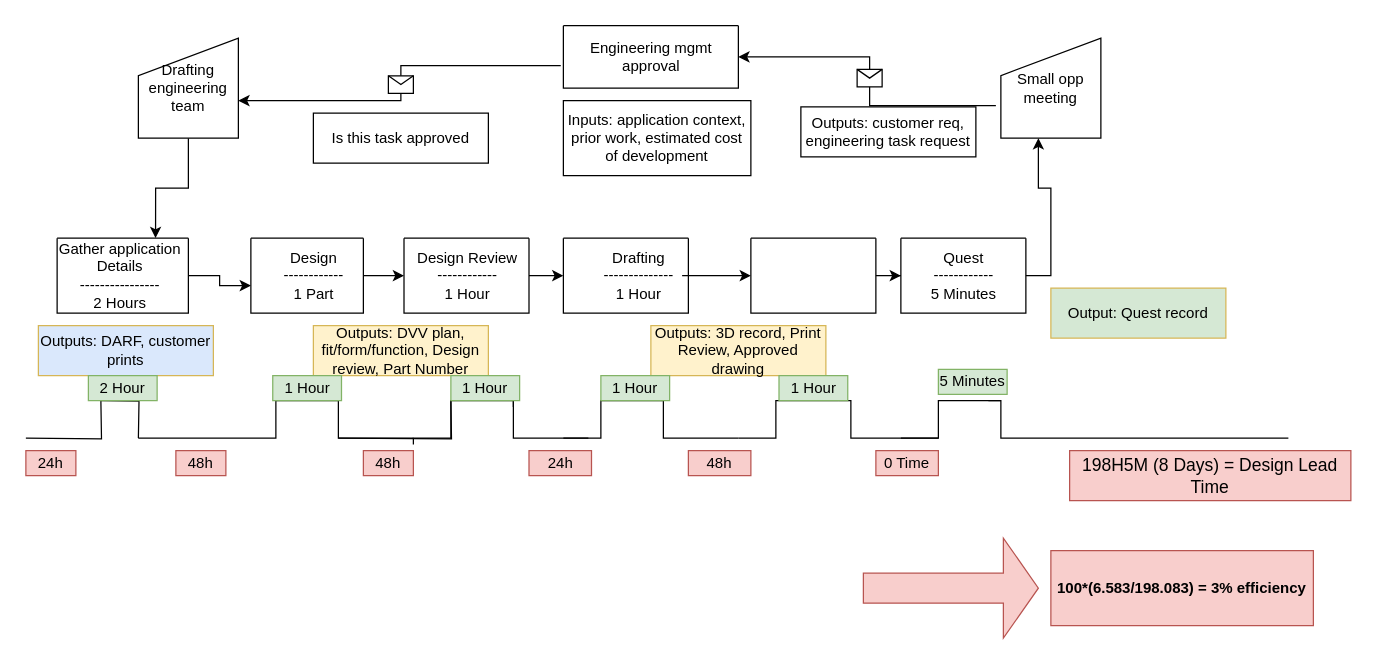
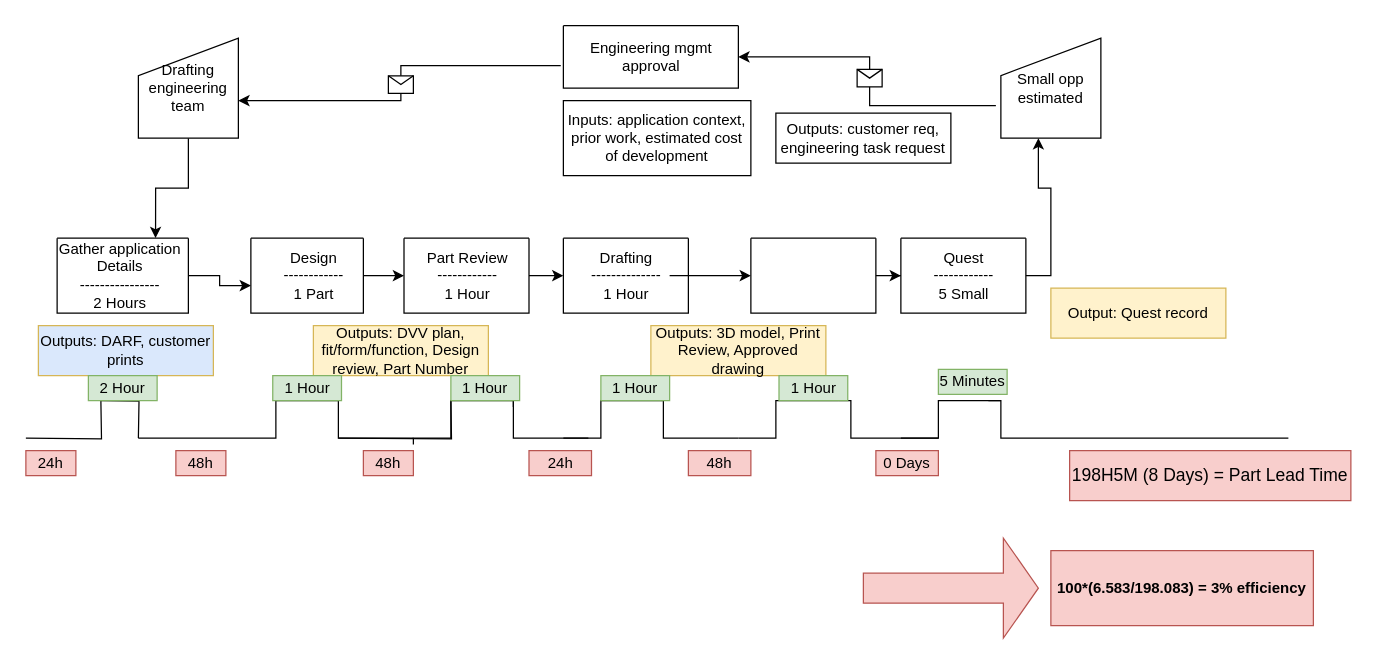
  <mxCell id="0" />
  <mxCell id="1" parent="0" />
- <mxCell id="2" value="Small opp meeting" style="shape=manualInput;whiteSpace=wrap;html=1;" vertex="1" parent="1"><mxGeometry x="800" y="30" width="80" height="80" as="geometry" /></mxCell>
+ <mxCell id="2" value="Small opp estimated" style="shape=manualInput;whiteSpace=wrap;html=1;" vertex="1" parent="1"><mxGeometry x="800" y="30" width="80" height="80" as="geometry" /></mxCell>
  <mxCell id="3" style="edgeStyle=orthogonalEdgeStyle;rounded=0;orthogonalLoop=1;jettySize=auto;html=1;entryX=0.75;entryY=0;entryDx=0;entryDy=0;" edge="1" parent="1" source="4" target="11"><mxGeometry relative="1" as="geometry" /></mxCell>
  <mxCell id="4" value="Drafting engineering team" style="shape=manualInput;whiteSpace=wrap;html=1;" vertex="1" parent="1"><mxGeometry x="110" y="30" width="80" height="80" as="geometry" /></mxCell>
  <mxCell id="5" value="" style="swimlane;startSize=0;" vertex="1" parent="1"><mxGeometry x="450" y="20" width="140" height="50" as="geometry" /></mxCell>
  <mxCell id="6" value="Engineering mgmt&lt;br&gt;approval" style="text;html=1;align=center;verticalAlign=middle;resizable=0;points=[];autosize=1;strokeColor=none;" vertex="1" parent="5"><mxGeometry x="15" y="10" width="110" height="30" as="geometry" /></mxCell>
  <mxCell id="7" value="" style="endArrow=classic;html=1;rounded=0;edgeStyle=orthogonalEdgeStyle;exitX=-0.05;exitY=0.675;exitDx=0;exitDy=0;exitPerimeter=0;entryX=1;entryY=0.5;entryDx=0;entryDy=0;" edge="1" parent="1" source="2" target="5"><mxGeometry relative="1" as="geometry"><mxPoint x="490" y="250" as="sourcePoint" /><mxPoint x="590" y="250" as="targetPoint" /></mxGeometry></mxCell>
  <mxCell id="8" value="" style="shape=message;html=1;outlineConnect=0;" vertex="1" parent="7"><mxGeometry width="20" height="14" relative="1" as="geometry"><mxPoint x="-10" y="-7" as="offset" /></mxGeometry></mxCell>
  <mxCell id="9" value="" style="endArrow=classic;html=1;rounded=0;edgeStyle=orthogonalEdgeStyle;exitX=-0.015;exitY=0.64;exitDx=0;exitDy=0;exitPerimeter=0;entryX=1;entryY=0.625;entryDx=0;entryDy=0;entryPerimeter=0;" edge="1" parent="1" source="5" target="4"><mxGeometry relative="1" as="geometry"><mxPoint x="806" y="94" as="sourcePoint" /><mxPoint x="590" y="55" as="targetPoint" /></mxGeometry></mxCell>
  <mxCell id="10" value="" style="shape=message;html=1;outlineConnect=0;" vertex="1" parent="9"><mxGeometry width="20" height="14" relative="1" as="geometry"><mxPoint x="-10" y="-7" as="offset" /></mxGeometry></mxCell>
  <mxCell id="11" value="" style="swimlane;startSize=0;" vertex="1" parent="1"><mxGeometry x="45" y="190" width="105" height="60" as="geometry" /></mxCell>
  <mxCell id="12" value="Gather application&lt;br&gt;Details&lt;br&gt;----------------&lt;br&gt;2 Hours" style="text;html=1;align=center;verticalAlign=middle;resizable=0;points=[];autosize=1;strokeColor=none;" vertex="1" parent="11"><mxGeometry x="-5" width="110" height="60" as="geometry" /></mxCell>
  <mxCell id="13" style="edgeStyle=orthogonalEdgeStyle;rounded=0;orthogonalLoop=1;jettySize=auto;html=1;" edge="1" parent="1" source="14" target="37"><mxGeometry relative="1" as="geometry" /></mxCell>
  <mxCell id="14" value="" style="swimlane;startSize=0;" vertex="1" parent="1"><mxGeometry x="200" y="190" width="90" height="60" as="geometry"><mxRectangle x="210" y="280" width="50" height="40" as="alternateBounds" /></mxGeometry></mxCell>
  <mxCell id="15" value="Design&lt;br&gt;------------&lt;br&gt;1 Part" style="text;html=1;align=center;verticalAlign=middle;resizable=0;points=[];autosize=1;strokeColor=none;" vertex="1" parent="14"><mxGeometry x="20" y="5" width="60" height="50" as="geometry" /></mxCell>
  <mxCell id="16" value="" style="swimlane;startSize=0;" vertex="1" parent="1"><mxGeometry x="450" y="190" width="100" height="60" as="geometry" /></mxCell>
- <mxCell id="17" value="Drafting&lt;br&gt;--------------&lt;br&gt;1 Hour" style="text;html=1;align=center;verticalAlign=middle;resizable=0;points=[];autosize=1;strokeColor=none;" vertex="1" parent="16"><mxGeometry x="25" y="5" width="70" height="50" as="geometry" /></mxCell>
+ <mxCell id="17" value="Drafting&lt;br&gt;--------------&lt;br&gt;1 Hour" style="text;html=1;align=center;verticalAlign=middle;resizable=0;points=[];autosize=1;strokeColor=none;" vertex="1" parent="16"><mxGeometry x="15" y="5" width="70" height="50" as="geometry" /></mxCell>
  <mxCell id="18" style="edgeStyle=orthogonalEdgeStyle;rounded=0;orthogonalLoop=1;jettySize=auto;html=1;exitX=1;exitY=0.5;exitDx=0;exitDy=0;entryX=0.375;entryY=1;entryDx=0;entryDy=0;entryPerimeter=0;" edge="1" parent="1" source="19" target="2"><mxGeometry relative="1" as="geometry" /></mxCell>
  <mxCell id="19" value="" style="swimlane;startSize=0;" vertex="1" parent="1"><mxGeometry x="720" y="190" width="100" height="60" as="geometry" /></mxCell>
- <mxCell id="20" value="Quest&lt;br&gt;------------&lt;br&gt;5 Minutes" style="text;html=1;align=center;verticalAlign=middle;resizable=0;points=[];autosize=1;strokeColor=none;" vertex="1" parent="19"><mxGeometry x="15" y="5" width="70" height="50" as="geometry" /></mxCell>
- <mxCell id="21" value="Outputs: customer req, engineering task request" style="rounded=0;whiteSpace=wrap;html=1;" vertex="1" parent="1"><mxGeometry x="640" y="85" width="140" height="40" as="geometry" /></mxCell>
+ <mxCell id="20" value="Quest&lt;br&gt;------------&lt;br&gt;5 Small" style="text;html=1;align=center;verticalAlign=middle;resizable=0;points=[];autosize=1;strokeColor=none;" vertex="1" parent="19"><mxGeometry x="15" y="5" width="70" height="50" as="geometry" /></mxCell>
+ <mxCell id="21" value="Outputs: customer req, engineering task request" style="rounded=0;whiteSpace=wrap;html=1;" vertex="1" parent="1"><mxGeometry x="620" y="90" width="140" height="40" as="geometry" /></mxCell>
  <mxCell id="22" value="Inputs: application context, prior work, estimated cost of development" style="rounded=0;whiteSpace=wrap;html=1;" vertex="1" parent="1"><mxGeometry x="450" y="80" width="150" height="60" as="geometry" /></mxCell>
- <mxCell id="23" value="Is this task approved" style="rounded=0;whiteSpace=wrap;html=1;" vertex="1" parent="1"><mxGeometry x="250" y="90" width="140" height="40" as="geometry" /></mxCell>
  <mxCell id="24" value="Outputs: DARF, customer prints" style="rounded=0;whiteSpace=wrap;html=1;fillColor=#dae8fc;strokeColor=#d6b656;" vertex="1" parent="1"><mxGeometry x="30" y="260" width="140" height="40" as="geometry" /></mxCell>
  <mxCell id="25" value="Outputs: DVV plan, fit/form/function, Design review, Part Number" style="rounded=0;whiteSpace=wrap;html=1;fillColor=#fff2cc;strokeColor=#d6b656;" vertex="1" parent="1"><mxGeometry x="250" y="260" width="140" height="40" as="geometry" /></mxCell>
- <mxCell id="26" value="Outputs: 3D record, Print Review, Approved drawing" style="rounded=0;whiteSpace=wrap;html=1;fillColor=#fff2cc;strokeColor=#d6b656;" vertex="1" parent="1"><mxGeometry x="520" y="260" width="140" height="40" as="geometry" /></mxCell>
- <mxCell id="27" value="Output: Quest record" style="rounded=0;whiteSpace=wrap;html=1;fillColor=#d5e8d4;strokeColor=#d6b656;" vertex="1" parent="1"><mxGeometry x="840" y="230" width="140" height="40" as="geometry" /></mxCell>
+ <mxCell id="26" value="Outputs: 3D model, Print Review, Approved drawing" style="rounded=0;whiteSpace=wrap;html=1;fillColor=#fff2cc;strokeColor=#d6b656;" vertex="1" parent="1"><mxGeometry x="520" y="260" width="140" height="40" as="geometry" /></mxCell>
+ <mxCell id="27" value="Output: Quest record" style="rounded=0;whiteSpace=wrap;html=1;fillColor=#fff2cc;strokeColor=#d6b656;" vertex="1" parent="1"><mxGeometry x="840" y="230" width="140" height="40" as="geometry" /></mxCell>
  <mxCell id="28" value="" style="endArrow=none;html=1;rounded=0;edgeStyle=orthogonalEdgeStyle;" edge="1" parent="1"><mxGeometry width="50" height="50" relative="1" as="geometry"><mxPoint x="450" y="350" as="sourcePoint" /><mxPoint x="530" y="320" as="targetPoint" /><Array as="points"><mxPoint x="480" y="350" /><mxPoint x="480" y="320" /></Array></mxGeometry></mxCell>
  <mxCell id="29" value="" style="endArrow=none;html=1;rounded=0;edgeStyle=orthogonalEdgeStyle;" edge="1" parent="1"><mxGeometry width="50" height="50" relative="1" as="geometry"><mxPoint x="530" y="320" as="sourcePoint" /><mxPoint x="590" y="350" as="targetPoint" /><Array as="points"><mxPoint x="530" y="320" /><mxPoint x="530" y="350" /></Array></mxGeometry></mxCell>
  <mxCell id="30" value="" style="endArrow=none;html=1;rounded=0;edgeStyle=orthogonalEdgeStyle;" edge="1" parent="1"><mxGeometry width="50" height="50" relative="1" as="geometry"><mxPoint x="590" y="350" as="sourcePoint" /><mxPoint x="670" y="320" as="targetPoint" /><Array as="points"><mxPoint x="620" y="350" /><mxPoint x="620" y="320" /></Array></mxGeometry></mxCell>
- <mxCell id="31" value="198H5M (8 Days) = Design Lead Time" style="text;html=1;strokeColor=#b85450;fillColor=#f8cecc;align=center;verticalAlign=middle;whiteSpace=wrap;rounded=0;fontSize=14;" vertex="1" parent="1"><mxGeometry x="855" y="360" width="225" height="40" as="geometry" /></mxCell>
+ <mxCell id="31" value="198H5M (8 Days) = Part Lead Time" style="text;html=1;strokeColor=#b85450;fillColor=#f8cecc;align=center;verticalAlign=middle;whiteSpace=wrap;rounded=0;fontSize=14;" vertex="1" parent="1"><mxGeometry x="855" y="360" width="225" height="40" as="geometry" /></mxCell>
  <mxCell id="32" value="24h" style="text;html=1;strokeColor=#b85450;fillColor=#f8cecc;align=center;verticalAlign=middle;whiteSpace=wrap;rounded=0;" vertex="1" parent="1"><mxGeometry x="422.5" y="360" width="50" height="20" as="geometry" /></mxCell>
  <mxCell id="33" value="48h" style="text;html=1;strokeColor=#b85450;fillColor=#f8cecc;align=center;verticalAlign=middle;whiteSpace=wrap;rounded=0;" vertex="1" parent="1"><mxGeometry x="550" y="360" width="50" height="20" as="geometry" /></mxCell>
- <mxCell id="34" value="0 Time" style="text;html=1;strokeColor=#b85450;fillColor=#f8cecc;align=center;verticalAlign=middle;whiteSpace=wrap;rounded=0;" vertex="1" parent="1"><mxGeometry x="700" y="360" width="50" height="20" as="geometry" /></mxCell>
+ <mxCell id="34" value="0 Days" style="text;html=1;strokeColor=#b85450;fillColor=#f8cecc;align=center;verticalAlign=middle;whiteSpace=wrap;rounded=0;" vertex="1" parent="1"><mxGeometry x="700" y="360" width="50" height="20" as="geometry" /></mxCell>
  <mxCell id="35" style="edgeStyle=orthogonalEdgeStyle;rounded=0;orthogonalLoop=1;jettySize=auto;html=1;entryX=0;entryY=0.633;entryDx=0;entryDy=0;entryPerimeter=0;" edge="1" parent="1" source="12" target="14"><mxGeometry relative="1" as="geometry" /></mxCell>
  <mxCell id="36" value="" style="swimlane;startSize=0;" vertex="1" parent="1"><mxGeometry x="322.5" y="190" width="100" height="60" as="geometry" /></mxCell>
- <mxCell id="37" value="Design Review&lt;br&gt;------------&lt;br&gt;1 Hour" style="text;html=1;align=center;verticalAlign=middle;resizable=0;points=[];autosize=1;strokeColor=none;" vertex="1" parent="36"><mxGeometry y="5" width="100" height="50" as="geometry" /></mxCell>
+ <mxCell id="37" value="Part Review&lt;br&gt;------------&lt;br&gt;1 Hour" style="text;html=1;align=center;verticalAlign=middle;resizable=0;points=[];autosize=1;strokeColor=none;" vertex="1" parent="36"><mxGeometry y="5" width="100" height="50" as="geometry" /></mxCell>
  <mxCell id="38" style="edgeStyle=orthogonalEdgeStyle;rounded=0;orthogonalLoop=1;jettySize=auto;html=1;entryX=0;entryY=0.5;entryDx=0;entryDy=0;" edge="1" parent="1" source="39" target="19"><mxGeometry relative="1" as="geometry" /></mxCell>
  <mxCell id="39" value="" style="swimlane;startSize=0;" vertex="1" parent="1"><mxGeometry x="600" y="190" width="100" height="60" as="geometry" /></mxCell>
  <mxCell id="40" style="edgeStyle=orthogonalEdgeStyle;rounded=0;orthogonalLoop=1;jettySize=auto;html=1;entryX=0;entryY=0.5;entryDx=0;entryDy=0;" edge="1" parent="1" source="37" target="16"><mxGeometry relative="1" as="geometry" /></mxCell>
  <mxCell id="41" style="edgeStyle=orthogonalEdgeStyle;rounded=0;orthogonalLoop=1;jettySize=auto;html=1;entryX=0;entryY=0.5;entryDx=0;entryDy=0;" edge="1" parent="1" source="17" target="39"><mxGeometry relative="1" as="geometry" /></mxCell>
  <mxCell id="42" value="" style="endArrow=none;html=1;rounded=0;edgeStyle=orthogonalEdgeStyle;" edge="1" parent="1"><mxGeometry width="50" height="50" relative="1" as="geometry"><mxPoint x="20" y="350" as="sourcePoint" /><mxPoint x="80" y="320" as="targetPoint" /></mxGeometry></mxCell>
  <mxCell id="43" value="" style="endArrow=none;html=1;rounded=0;edgeStyle=orthogonalEdgeStyle;" edge="1" parent="1"><mxGeometry width="50" height="50" relative="1" as="geometry"><mxPoint x="80" y="320" as="sourcePoint" /><mxPoint x="110" y="350" as="targetPoint" /></mxGeometry></mxCell>
  <mxCell id="44" value="" style="endArrow=none;html=1;rounded=0;edgeStyle=orthogonalEdgeStyle;" edge="1" parent="1"><mxGeometry width="50" height="50" relative="1" as="geometry"><mxPoint x="110" y="350" as="sourcePoint" /><mxPoint x="270" y="320" as="targetPoint" /><Array as="points"><mxPoint x="220" y="350" /><mxPoint x="220" y="320" /></Array></mxGeometry></mxCell>
  <mxCell id="45" value="24h" style="text;html=1;strokeColor=#b85450;fillColor=#f8cecc;align=center;verticalAlign=middle;whiteSpace=wrap;rounded=0;" vertex="1" parent="1"><mxGeometry x="20" y="360" width="40" height="20" as="geometry" /></mxCell>
  <mxCell id="46" value="48h" style="text;html=1;strokeColor=#b85450;fillColor=#f8cecc;align=center;verticalAlign=middle;whiteSpace=wrap;rounded=0;" vertex="1" parent="1"><mxGeometry x="140" y="360" width="40" height="20" as="geometry" /></mxCell>
  <mxCell id="47" value="" style="endArrow=none;html=1;rounded=0;edgeStyle=orthogonalEdgeStyle;" edge="1" parent="1"><mxGeometry width="50" height="50" relative="1" as="geometry"><mxPoint x="270" y="320" as="sourcePoint" /><mxPoint x="330" y="350" as="targetPoint" /><Array as="points"><mxPoint x="270" y="330" /><mxPoint x="270" y="360" /></Array></mxGeometry></mxCell>
  <mxCell id="48" value="48h" style="text;html=1;strokeColor=#b85450;fillColor=#f8cecc;align=center;verticalAlign=middle;whiteSpace=wrap;rounded=0;" vertex="1" parent="1"><mxGeometry x="290" y="360" width="40" height="20" as="geometry" /></mxCell>
  <mxCell id="49" value="" style="endArrow=none;html=1;rounded=0;edgeStyle=orthogonalEdgeStyle;" edge="1" parent="1"><mxGeometry width="50" height="50" relative="1" as="geometry"><mxPoint x="270" y="350" as="sourcePoint" /><mxPoint x="360" y="320" as="targetPoint" /></mxGeometry></mxCell>
  <mxCell id="50" value="" style="endArrow=none;html=1;rounded=0;edgeStyle=orthogonalEdgeStyle;" edge="1" parent="1"><mxGeometry width="50" height="50" relative="1" as="geometry"><mxPoint x="410" y="320" as="sourcePoint" /><mxPoint x="470" y="350" as="targetPoint" /><Array as="points"><mxPoint x="410" y="330" /><mxPoint x="410" y="360" /></Array></mxGeometry></mxCell>
  <mxCell id="51" value="" style="endArrow=none;html=1;rounded=0;edgeStyle=orthogonalEdgeStyle;" edge="1" parent="1"><mxGeometry width="50" height="50" relative="1" as="geometry"><mxPoint x="750" y="350" as="sourcePoint" /><mxPoint x="670" y="320" as="targetPoint" /><Array as="points"><mxPoint x="680" y="350" /><mxPoint x="680" y="320" /></Array></mxGeometry></mxCell>
  <mxCell id="52" value="" style="endArrow=none;html=1;rounded=0;edgeStyle=orthogonalEdgeStyle;" edge="1" parent="1"><mxGeometry width="50" height="50" relative="1" as="geometry"><mxPoint x="720" y="350" as="sourcePoint" /><mxPoint x="800" y="320" as="targetPoint" /><Array as="points"><mxPoint x="750" y="350" /><mxPoint x="750" y="320" /></Array></mxGeometry></mxCell>
  <mxCell id="53" value="" style="endArrow=none;html=1;rounded=0;edgeStyle=orthogonalEdgeStyle;" edge="1" parent="1"><mxGeometry width="50" height="50" relative="1" as="geometry"><mxPoint x="1030" y="350" as="sourcePoint" /><mxPoint x="790" y="320" as="targetPoint" /><Array as="points"><mxPoint x="1030" y="350" /><mxPoint x="800" y="350" /><mxPoint x="800" y="320" /></Array></mxGeometry></mxCell>
  <mxCell id="54" value="&lt;b&gt;100*(6.583/198.083) = 3% efficiency&lt;/b&gt;" style="rounded=0;whiteSpace=wrap;html=1;fillColor=#f8cecc;strokeColor=#b85450;" vertex="1" parent="1"><mxGeometry x="840" y="440" width="210" height="60" as="geometry" /></mxCell>
  <mxCell id="55" value="" style="endArrow=none;html=1;rounded=0;edgeStyle=orthogonalEdgeStyle;" edge="1" parent="1"><mxGeometry width="50" height="50" relative="1" as="geometry"><mxPoint x="330" y="355" as="sourcePoint" /><mxPoint x="410" y="325" as="targetPoint" /><Array as="points"><mxPoint x="330" y="350" /><mxPoint x="360" y="350" /><mxPoint x="360" y="320" /><mxPoint x="410" y="320" /></Array></mxGeometry></mxCell>
  <mxCell id="56" value="5 Minutes" style="text;html=1;strokeColor=#82b366;fillColor=#d5e8d4;align=center;verticalAlign=middle;whiteSpace=wrap;rounded=0;" vertex="1" parent="1"><mxGeometry x="750" y="295" width="55" height="20" as="geometry" /></mxCell>
  <mxCell id="57" value="1 Hour" style="text;html=1;strokeColor=#82b366;fillColor=#d5e8d4;align=center;verticalAlign=middle;whiteSpace=wrap;rounded=0;" vertex="1" parent="1"><mxGeometry x="622.5" y="300" width="55" height="20" as="geometry" /></mxCell>
  <mxCell id="58" value="1 Hour" style="text;html=1;strokeColor=#82b366;fillColor=#d5e8d4;align=center;verticalAlign=middle;whiteSpace=wrap;rounded=0;" vertex="1" parent="1"><mxGeometry x="480" y="300" width="55" height="20" as="geometry" /></mxCell>
  <mxCell id="59" value="1 Hour" style="text;html=1;strokeColor=#82b366;fillColor=#d5e8d4;align=center;verticalAlign=middle;whiteSpace=wrap;rounded=0;" vertex="1" parent="1"><mxGeometry x="360" y="300" width="55" height="20" as="geometry" /></mxCell>
  <mxCell id="60" value="1 Hour" style="text;html=1;strokeColor=#82b366;fillColor=#d5e8d4;align=center;verticalAlign=middle;whiteSpace=wrap;rounded=0;" vertex="1" parent="1"><mxGeometry x="217.5" y="300" width="55" height="20" as="geometry" /></mxCell>
  <mxCell id="61" value="2 Hour" style="text;html=1;strokeColor=#82b366;fillColor=#d5e8d4;align=center;verticalAlign=middle;whiteSpace=wrap;rounded=0;" vertex="1" parent="1"><mxGeometry x="70" y="300" width="55" height="20" as="geometry" /></mxCell>
  <mxCell id="62" value="" style="shape=singleArrow;whiteSpace=wrap;html=1;fillColor=#f8cecc;strokeColor=#b85450;" vertex="1" parent="1"><mxGeometry x="690" y="430" width="140" height="80" as="geometry" /></mxCell>
